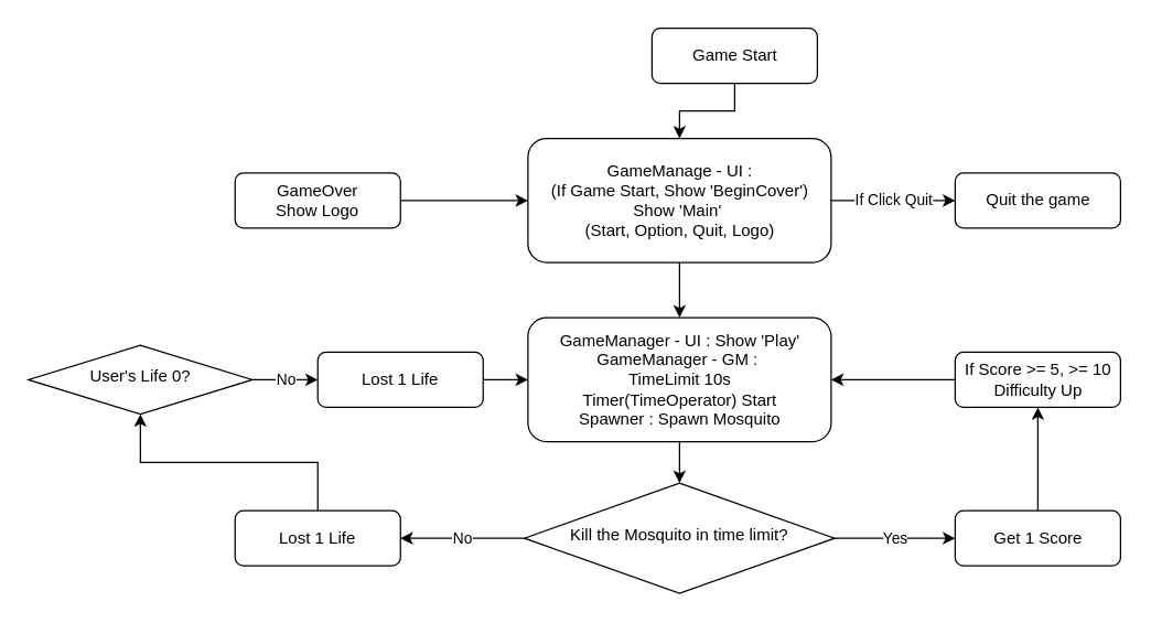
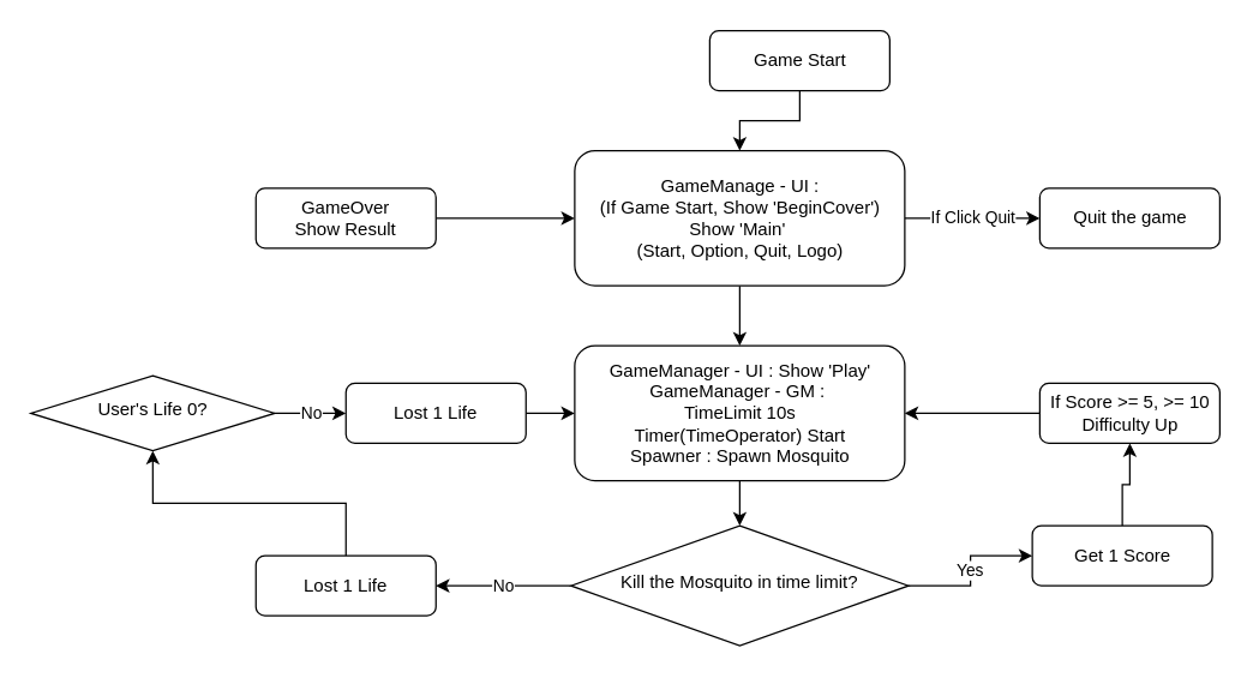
  <mxCell id="0" />
  <mxCell id="1" parent="0" />
  <mxCell id="2" style="edgeStyle=orthogonalEdgeStyle;rounded=0;orthogonalLoop=1;jettySize=auto;html=1;entryX=0.5;entryY=0;entryDx=0;entryDy=0;" edge="1" parent="1" source="3" target="8"><mxGeometry relative="1" as="geometry" /></mxCell>
  <mxCell id="3" value="Game Start" style="rounded=1;whiteSpace=wrap;html=1;fontSize=12;glass=0;strokeWidth=1;shadow=0;" parent="1" vertex="1"><mxGeometry x="472.5" y="20" width="120" height="40" as="geometry" /></mxCell>
  <mxCell id="4" style="edgeStyle=orthogonalEdgeStyle;rounded=0;orthogonalLoop=1;jettySize=auto;html=1;entryX=0.5;entryY=1;entryDx=0;entryDy=0;" edge="1" parent="1" source="5" target="24"><mxGeometry relative="1" as="geometry"><mxPoint x="753" y="310" as="targetPoint" /></mxGeometry></mxCell>
- <mxCell id="5" value="Get 1 Score" style="rounded=1;whiteSpace=wrap;html=1;fontSize=12;glass=0;strokeWidth=1;shadow=0;" parent="1" vertex="1"><mxGeometry x="692.5" y="370" width="120" height="40" as="geometry" /></mxCell>
+ <mxCell id="5" value="Get 1 Score" style="rounded=1;whiteSpace=wrap;html=1;fontSize=12;glass=0;strokeWidth=1;shadow=0;" parent="1" vertex="1"><mxGeometry x="687.5" y="350" width="120" height="40" as="geometry" /></mxCell>
  <mxCell id="6" style="edgeStyle=orthogonalEdgeStyle;rounded=0;orthogonalLoop=1;jettySize=auto;html=1;entryX=0.5;entryY=0;entryDx=0;entryDy=0;" edge="1" parent="1" source="8" target="10"><mxGeometry relative="1" as="geometry" /></mxCell>
  <mxCell id="7" value="If Click Quit" style="edgeStyle=orthogonalEdgeStyle;rounded=0;orthogonalLoop=1;jettySize=auto;html=1;entryX=0;entryY=0.5;entryDx=0;entryDy=0;" edge="1" parent="1" source="8" target="20"><mxGeometry relative="1" as="geometry"><mxPoint x="690" y="145" as="targetPoint" /></mxGeometry></mxCell>
  <mxCell id="8" value="GameManage - UI :&lt;br&gt;(If Game Start, Show 'BeginCover')&lt;br&gt;Show 'Main'&amp;nbsp;&lt;br&gt;(Start, Option, Quit, Logo)" style="rounded=1;whiteSpace=wrap;html=1;fontSize=12;glass=0;strokeWidth=1;shadow=0;" vertex="1" parent="1"><mxGeometry x="382.5" y="100" width="220" height="90" as="geometry" /></mxCell>
  <mxCell id="9" style="edgeStyle=orthogonalEdgeStyle;rounded=0;orthogonalLoop=1;jettySize=auto;html=1;entryX=0.5;entryY=0;entryDx=0;entryDy=0;" edge="1" parent="1" source="10" target="13"><mxGeometry relative="1" as="geometry" /></mxCell>
  <mxCell id="10" value="GameManager - UI : Show 'Play'&lt;br&gt;GameManager - GM :&amp;nbsp;&lt;br&gt;TimeLimit 10s&lt;br&gt;Timer(TimeOperator) Start&lt;br&gt;Spawner : Spawn Mosquito" style="rounded=1;whiteSpace=wrap;html=1;fontSize=12;glass=0;strokeWidth=1;shadow=0;" vertex="1" parent="1"><mxGeometry x="382.5" y="230" width="220" height="90" as="geometry" /></mxCell>
  <mxCell id="11" value="Yes" style="edgeStyle=orthogonalEdgeStyle;rounded=0;orthogonalLoop=1;jettySize=auto;html=1;entryX=0;entryY=0.5;entryDx=0;entryDy=0;" edge="1" parent="1" source="13" target="5"><mxGeometry relative="1" as="geometry" /></mxCell>
  <mxCell id="12" value="No" style="edgeStyle=orthogonalEdgeStyle;rounded=0;orthogonalLoop=1;jettySize=auto;html=1;entryX=1;entryY=0.5;entryDx=0;entryDy=0;" edge="1" parent="1" source="13" target="15"><mxGeometry relative="1" as="geometry"><mxPoint x="290" y="390" as="targetPoint" /></mxGeometry></mxCell>
  <mxCell id="13" value="Kill the Mosquito in time limit?" style="rhombus;whiteSpace=wrap;html=1;shadow=0;fontFamily=Helvetica;fontSize=12;align=center;strokeWidth=1;spacing=6;spacingTop=-4;" vertex="1" parent="1"><mxGeometry x="380" y="350" width="225" height="80" as="geometry" /></mxCell>
  <mxCell id="14" style="edgeStyle=orthogonalEdgeStyle;rounded=0;orthogonalLoop=1;jettySize=auto;html=1;entryX=0.5;entryY=1;entryDx=0;entryDy=0;" edge="1" parent="1" source="15" target="17"><mxGeometry relative="1" as="geometry" /></mxCell>
  <mxCell id="15" value="Lost 1 Life" style="rounded=1;whiteSpace=wrap;html=1;fontSize=12;glass=0;strokeWidth=1;shadow=0;" vertex="1" parent="1"><mxGeometry x="170" y="370" width="120" height="40" as="geometry" /></mxCell>
  <mxCell id="16" value="No" style="edgeStyle=orthogonalEdgeStyle;rounded=0;orthogonalLoop=1;jettySize=auto;html=1;entryX=0;entryY=0.5;entryDx=0;entryDy=0;" edge="1" parent="1" source="17" target="22"><mxGeometry relative="1" as="geometry"><mxPoint x="250" y="265" as="targetPoint" /></mxGeometry></mxCell>
  <mxCell id="17" value="User's Life 0?" style="rhombus;whiteSpace=wrap;html=1;shadow=0;fontFamily=Helvetica;fontSize=12;align=center;strokeWidth=1;spacing=6;spacingTop=-4;" vertex="1" parent="1"><mxGeometry x="20" y="250" width="162.5" height="50" as="geometry" /></mxCell>
  <mxCell id="18" style="edgeStyle=orthogonalEdgeStyle;rounded=0;orthogonalLoop=1;jettySize=auto;html=1;entryX=0;entryY=0.5;entryDx=0;entryDy=0;" edge="1" parent="1" source="19" target="8"><mxGeometry relative="1" as="geometry" /></mxCell>
- <mxCell id="19" value="GameOver&lt;br&gt;Show Logo" style="rounded=1;whiteSpace=wrap;html=1;fontSize=12;glass=0;strokeWidth=1;shadow=0;" vertex="1" parent="1"><mxGeometry x="170" y="125" width="120" height="40" as="geometry" /></mxCell>
+ <mxCell id="19" value="GameOver&lt;br&gt;Show Result" style="rounded=1;whiteSpace=wrap;html=1;fontSize=12;glass=0;strokeWidth=1;shadow=0;" vertex="1" parent="1"><mxGeometry x="170" y="125" width="120" height="40" as="geometry" /></mxCell>
  <mxCell id="20" value="Quit the game" style="rounded=1;whiteSpace=wrap;html=1;fontSize=12;glass=0;strokeWidth=1;shadow=0;" vertex="1" parent="1"><mxGeometry x="692.5" y="125" width="120" height="40" as="geometry" /></mxCell>
  <mxCell id="21" style="edgeStyle=orthogonalEdgeStyle;rounded=0;orthogonalLoop=1;jettySize=auto;html=1;entryX=0;entryY=0.5;entryDx=0;entryDy=0;" edge="1" parent="1" source="22" target="10"><mxGeometry relative="1" as="geometry" /></mxCell>
  <mxCell id="22" value="Lost 1 Life" style="rounded=1;whiteSpace=wrap;html=1;fontSize=12;glass=0;strokeWidth=1;shadow=0;" vertex="1" parent="1"><mxGeometry x="230" y="255" width="120" height="40" as="geometry" /></mxCell>
  <mxCell id="23" style="edgeStyle=orthogonalEdgeStyle;rounded=0;orthogonalLoop=1;jettySize=auto;html=1;entryX=1;entryY=0.5;entryDx=0;entryDy=0;" edge="1" parent="1" source="24" target="10"><mxGeometry relative="1" as="geometry" /></mxCell>
  <mxCell id="24" value="If Score &amp;gt;= 5, &amp;gt;= 10&lt;br&gt;Difficulty Up" style="rounded=1;whiteSpace=wrap;html=1;fontSize=12;glass=0;strokeWidth=1;shadow=0;" vertex="1" parent="1"><mxGeometry x="692.5" y="255" width="120" height="40" as="geometry" /></mxCell>
